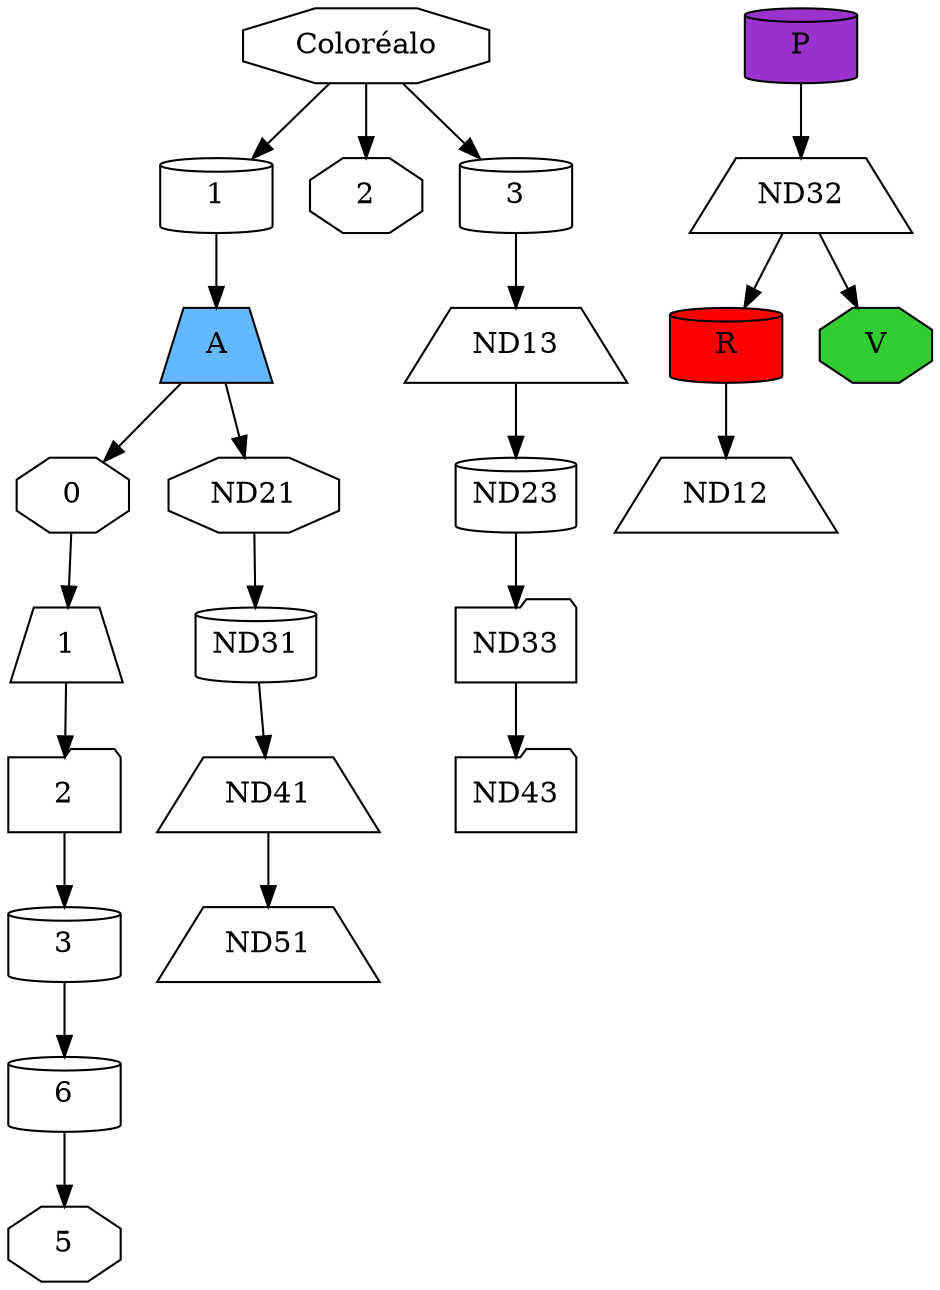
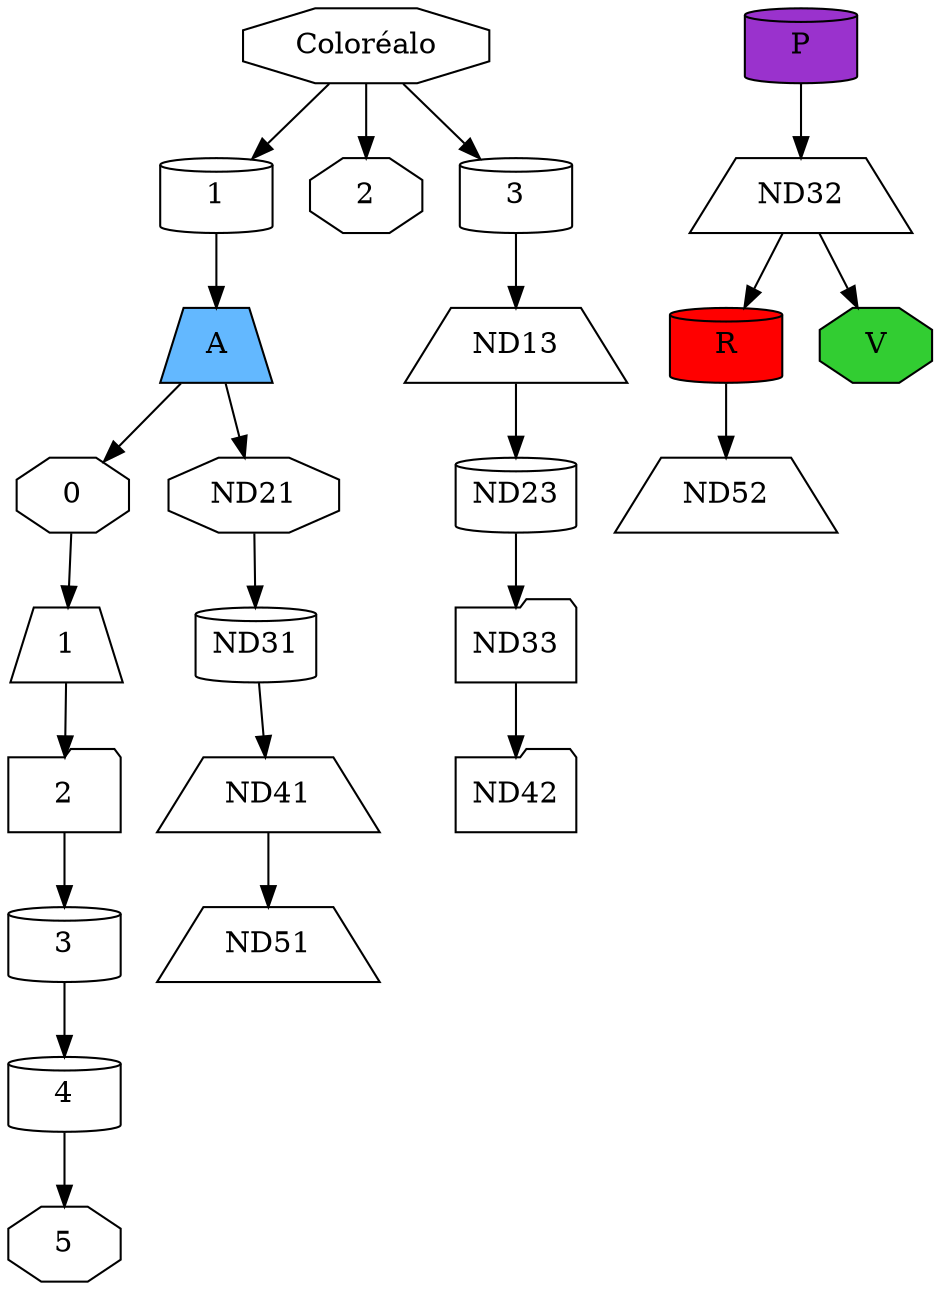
  digraph {
    node [fillcolor=white shape=cylinder style=filled]
    n1 [label="Coloréalo" shape=octagon]
    n2 [label=1]
    n3 [label=2 shape=octagon]
    n4 [label=3]
    n5 [label=0 shape=octagon]
    n6 [label=1 shape=trapezium]
    n7 [fillcolor=steelblue1 label=A shape=trapezium]
    ND13 [shape=trapezium]
    n9 [label=2 shape=folder]
    ND21 [shape=octagon]
    ND23
    n12 [label=3]
-   n13 [label=6]
+   n13 [label=4]
    n14 [label=5 shape=octagon]
    ND31
    n16 [fillcolor=darkorchid3 label=P]
    ND32 [shape=trapezium]
    ND33 [shape=folder]
    ND41 [shape=trapezium]
    n20 [fillcolor=red label=R]
    n21 [fillcolor=limegreen label=V shape=octagon]
-   ND43 [shape=folder]
+   ND43 [shape=folder label=ND42]
    ND51 [shape=trapezium]
-   ND52 [shape=trapezium label=ND12]
+   ND52 [shape=trapezium]
    n1 -> n2
    n1 -> n3
    n1 -> n4
    n2 -> n7
    n4 -> ND13
    n5 -> n6
    n6 -> n9
    n7 -> n5
    n7 -> ND21
    ND13 -> ND23
    n9 -> n12
    ND21 -> ND31
    ND23 -> ND33
    n12 -> n13
    n13 -> n14
    ND31 -> ND41
    n16 -> ND32
    ND32 -> n20
    ND32 -> n21
    ND33 -> ND43
    ND41 -> ND51
    n20 -> ND52
  }
